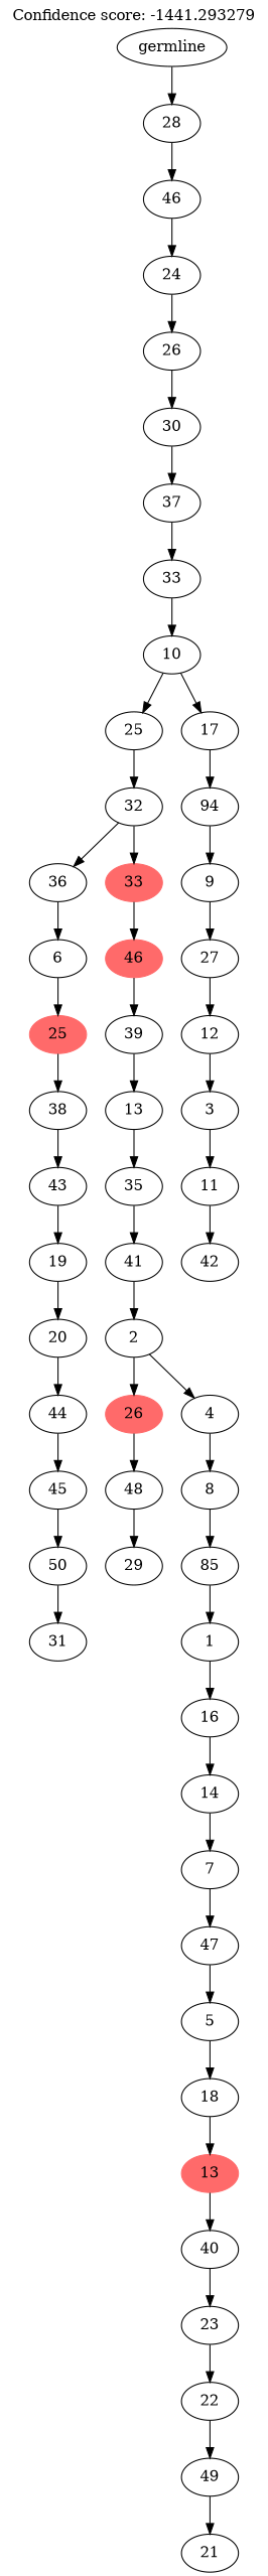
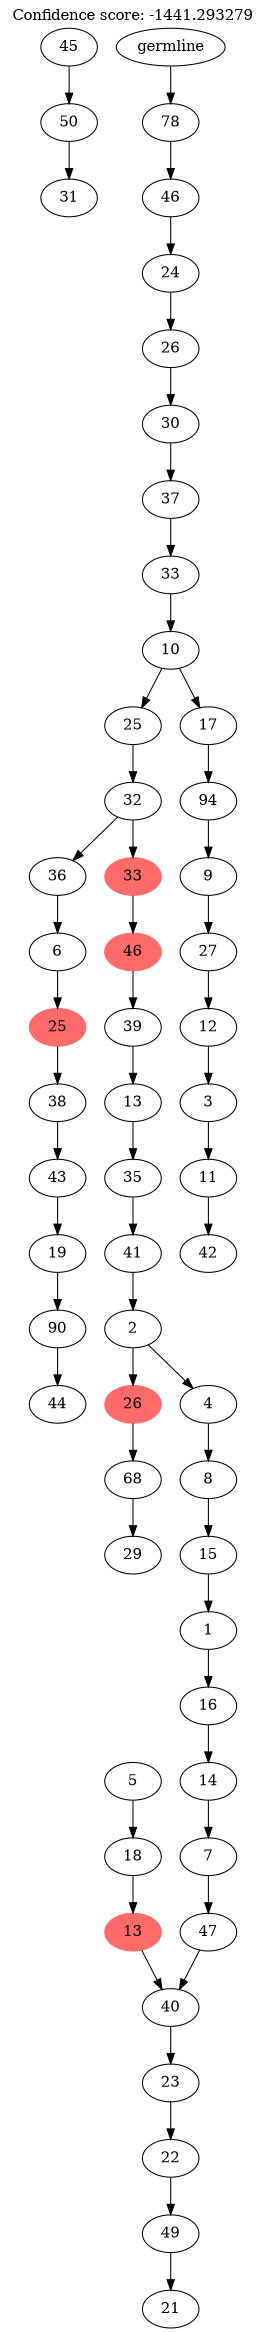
  digraph {
    label="Confidence score: -1441.293279"
    labelloc=t
    n1 [label=50]
    n2 [label=31]
    n3 [label=45]
    n4 [label=44]
-   n5 [label=20]
+   n5 [label=90]
    n6 [label=19]
    n7 [label=43]
    n8 [label=38]
    n9 [color=indianred1 label=25 style=filled]
    n10 [label=6]
    n11 [label=36]
-   n12 [label=48]
+   n12 [label=68]
    n13 [label=29]
    n14 [color=indianred1 label=26 style=filled]
    n15 [label=49]
    n16 [label=21]
    n17 [label=22]
    n18 [label=23]
    n19 [label=40]
    n20 [color=indianred1 label=13 style=filled]
    n21 [label=18]
    n22 [label=5]
    n23 [label=47]
    n24 [label=7]
    n25 [label=14]
    n26 [label=16]
    n27 [label=1]
-   n28 [label=85]
+   n28 [label=15]
    n29 [label=8]
    n30 [label=4]
    n31 [label=2]
    n32 [label=41]
    n33 [label=35]
    n34 [label=13]
    n35 [label=39]
    n36 [color=indianred1 label=46 style=filled]
    n37 [color=indianred1 label=33 style=filled]
    n38 [label=32]
    n39 [label=25]
    n40 [label=11]
    n41 [label=42]
    n42 [label=3]
    n43 [label=12]
    n44 [label=27]
    n45 [label=9]
    n46 [label=94]
    n47 [label=17]
    n48 [label=10]
    n49 [label=33]
    n50 [label=37]
    n51 [label=30]
    n52 [label=26]
    n53 [label=24]
    n54 [label=46]
-   n55 [label=28]
+   n55 [label=78]
    n56 [label=germline]
    n1 -> n2
    n3 -> n1
-   n4 -> n3
    n5 -> n4
    n6 -> n5
    n7 -> n6
    n8 -> n7
    n9 -> n8
    n10 -> n9
    n11 -> n10
    n12 -> n13
    n14 -> n12
    n15 -> n16
    n17 -> n15
    n18 -> n17
    n19 -> n18
    n20 -> n19
    n21 -> n20
    n22 -> n21
-   n23 -> n22
+   n23 -> n19
    n24 -> n23
    n25 -> n24
    n26 -> n25
    n27 -> n26
    n28 -> n27
    n29 -> n28
    n30 -> n29
    n31 -> n14
    n31 -> n30
    n32 -> n31
    n33 -> n32
    n34 -> n33
    n35 -> n34
    n36 -> n35
    n37 -> n36
    n38 -> n11
    n38 -> n37
    n39 -> n38
    n40 -> n41
    n42 -> n40
    n43 -> n42
    n44 -> n43
    n45 -> n44
    n46 -> n45
    n47 -> n46
    n48 -> n39
    n48 -> n47
    n49 -> n48
    n50 -> n49
    n51 -> n50
    n52 -> n51
    n53 -> n52
    n54 -> n53
    n55 -> n54
    n56 -> n55
  }
